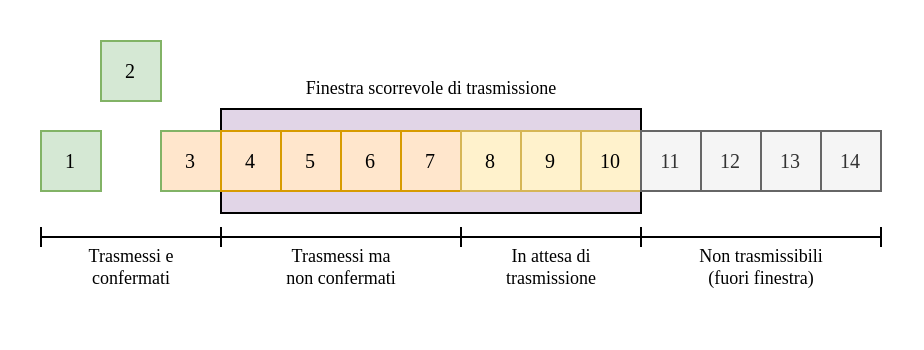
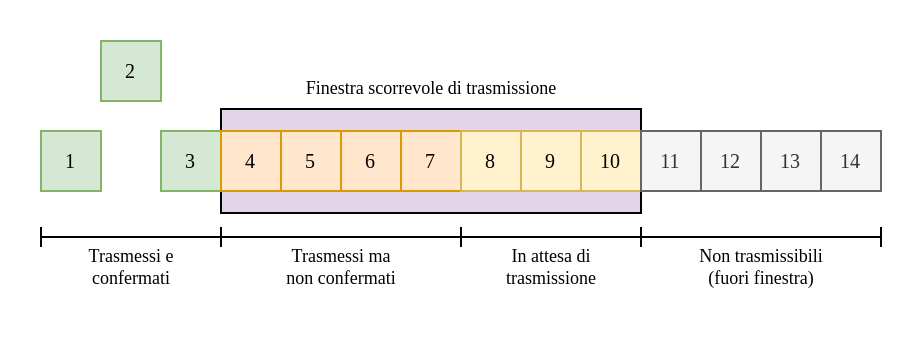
  <mxCell id="0" />
  <mxCell id="1" parent="0" />
  <mxCell id="2" value="" style="rounded=0;whiteSpace=wrap;html=1;fontFamily=Bahnschrift;fontSize=9;fillColor=#e1d5e7;strokeColor=#000000;shadow=0;sketch=0;glass=0;" vertex="1" parent="1"><mxGeometry x="110" y="54" width="210" height="52" as="geometry" /></mxCell>
  <mxCell id="3" value="1" style="whiteSpace=wrap;html=1;fontFamily=Bahnschrift;fontSize=10;fillColor=#d5e8d4;rounded=0;strokeColor=#82b366;" vertex="1" parent="1"><mxGeometry x="20" y="65" width="30" height="30" as="geometry" /></mxCell>
  <mxCell id="4" value="2" style="whiteSpace=wrap;html=1;fontFamily=Bahnschrift;fontSize=10;fillColor=#d5e8d4;rounded=0;strokeColor=#82b366;" vertex="1" parent="1"><mxGeometry x="50" y="20" width="30" height="30" as="geometry" /></mxCell>
- <mxCell id="5" value="3" style="whiteSpace=wrap;html=1;fontFamily=Bahnschrift;fontSize=10;fillColor=#ffe6cc;rounded=0;strokeColor=#82b366;" vertex="1" parent="1"><mxGeometry x="80" y="65" width="30" height="30" as="geometry" /></mxCell>
+ <mxCell id="5" value="3" style="whiteSpace=wrap;html=1;fontFamily=Bahnschrift;fontSize=10;fillColor=#d5e8d4;rounded=0;strokeColor=#82b366;" vertex="1" parent="1"><mxGeometry x="80" y="65" width="30" height="30" as="geometry" /></mxCell>
  <mxCell id="6" value="4" style="whiteSpace=wrap;html=1;fontFamily=Bahnschrift;fontSize=10;fillColor=#ffe6cc;rounded=0;strokeColor=#d79b00;" vertex="1" parent="1"><mxGeometry x="110" y="65" width="30" height="30" as="geometry" /></mxCell>
  <mxCell id="7" value="" style="shape=crossbar;whiteSpace=wrap;html=1;rounded=1;fontFamily=Bahnschrift;fontSize=9;fontColor=#000000;fillColor=none;gradientColor=none;" vertex="1" parent="1"><mxGeometry x="20" y="113" width="90" height="10" as="geometry" /></mxCell>
  <mxCell id="8" value="5" style="whiteSpace=wrap;html=1;fontFamily=Bahnschrift;fontSize=10;fillColor=#ffe6cc;rounded=0;strokeColor=#d79b00;" vertex="1" parent="1"><mxGeometry x="140" y="65" width="30" height="30" as="geometry" /></mxCell>
  <mxCell id="9" value="6" style="whiteSpace=wrap;html=1;fontFamily=Bahnschrift;fontSize=10;fillColor=#ffe6cc;rounded=0;strokeColor=#d79b00;" vertex="1" parent="1"><mxGeometry x="170" y="65" width="30" height="30" as="geometry" /></mxCell>
  <mxCell id="10" value="7" style="whiteSpace=wrap;html=1;fontFamily=Bahnschrift;fontSize=10;fillColor=#ffe6cc;rounded=0;strokeColor=#d79b00;" vertex="1" parent="1"><mxGeometry x="200" y="65" width="30" height="30" as="geometry" /></mxCell>
  <mxCell id="11" value="8" style="whiteSpace=wrap;html=1;fontFamily=Bahnschrift;fontSize=10;fillColor=#fff2cc;rounded=0;strokeColor=#d6b656;" vertex="1" parent="1"><mxGeometry x="230" y="65" width="30" height="30" as="geometry" /></mxCell>
  <mxCell id="12" value="9" style="whiteSpace=wrap;html=1;fontFamily=Bahnschrift;fontSize=10;fillColor=#fff2cc;rounded=0;strokeColor=#d6b656;" vertex="1" parent="1"><mxGeometry x="260" y="65" width="30" height="30" as="geometry" /></mxCell>
  <mxCell id="13" value="12" style="whiteSpace=wrap;html=1;fontFamily=Bahnschrift;fontSize=10;fontColor=#333333;fillColor=#f5f5f5;rounded=0;strokeColor=#666666;" vertex="1" parent="1"><mxGeometry x="350" y="65" width="30" height="30" as="geometry" /></mxCell>
  <mxCell id="14" value="13" style="whiteSpace=wrap;html=1;fontFamily=Bahnschrift;fontSize=10;fontColor=#333333;fillColor=#f5f5f5;rounded=0;strokeColor=#666666;" vertex="1" parent="1"><mxGeometry x="380" y="65" width="30" height="30" as="geometry" /></mxCell>
  <mxCell id="15" value="&lt;div&gt;Trasmessi e&lt;/div&gt;&lt;div&gt;confermati&lt;/div&gt;" style="text;html=1;align=center;verticalAlign=middle;resizable=0;points=[];autosize=1;strokeColor=none;fillColor=none;fontSize=9;fontFamily=Bahnschrift;fontColor=#000000;" vertex="1" parent="1"><mxGeometry x="30" y="113" width="70" height="40" as="geometry" /></mxCell>
  <mxCell id="16" value="" style="shape=crossbar;whiteSpace=wrap;html=1;rounded=1;fontFamily=Bahnschrift;fontSize=9;fontColor=#000000;fillColor=none;gradientColor=none;" vertex="1" parent="1"><mxGeometry x="110" y="113" width="120" height="10" as="geometry" /></mxCell>
  <mxCell id="17" value="&lt;div&gt;Trasmessi ma&lt;br&gt;&lt;/div&gt;&lt;div&gt;non confermati&lt;/div&gt;" style="text;html=1;align=center;verticalAlign=middle;resizable=0;points=[];autosize=1;strokeColor=none;fillColor=none;fontSize=9;fontFamily=Bahnschrift;fontColor=#000000;" vertex="1" parent="1"><mxGeometry x="130" y="113" width="80" height="40" as="geometry" /></mxCell>
  <mxCell id="18" value="" style="shape=crossbar;whiteSpace=wrap;html=1;rounded=1;fontFamily=Bahnschrift;fontSize=9;fontColor=#000000;fillColor=none;gradientColor=none;" vertex="1" parent="1"><mxGeometry x="230" y="113" width="90" height="10" as="geometry" /></mxCell>
  <mxCell id="19" value="&lt;div&gt;In attesa di&lt;/div&gt;&lt;div&gt;trasmissione&lt;br&gt;&lt;/div&gt;" style="text;html=1;align=center;verticalAlign=middle;resizable=0;points=[];autosize=1;strokeColor=none;fillColor=none;fontSize=9;fontFamily=Bahnschrift;fontColor=#000000;" vertex="1" parent="1"><mxGeometry x="235" y="113" width="80" height="40" as="geometry" /></mxCell>
  <mxCell id="20" value="Finestra scorrevole di trasmissione " style="text;html=1;align=center;verticalAlign=middle;resizable=0;points=[];autosize=1;strokeColor=none;fillColor=none;fontSize=9;fontFamily=Bahnschrift;fontColor=#000000;" vertex="1" parent="1"><mxGeometry x="130" y="34" width="170" height="20" as="geometry" /></mxCell>
  <mxCell id="21" value="" style="shape=crossbar;whiteSpace=wrap;html=1;rounded=1;fontFamily=Bahnschrift;fontSize=9;fontColor=#000000;fillColor=none;gradientColor=none;" vertex="1" parent="1"><mxGeometry x="320" y="113" width="120" height="10" as="geometry" /></mxCell>
  <mxCell id="22" value="&lt;div&gt;Non trasmissibili&lt;/div&gt;&lt;div&gt;(fuori finestra)&lt;br&gt;&lt;/div&gt;" style="text;html=1;align=center;verticalAlign=middle;resizable=0;points=[];autosize=1;strokeColor=none;fillColor=none;fontSize=9;fontFamily=Bahnschrift;fontColor=#000000;" vertex="1" parent="1"><mxGeometry x="335" y="113" width="90" height="40" as="geometry" /></mxCell>
  <mxCell id="23" value="14" style="whiteSpace=wrap;html=1;fontFamily=Bahnschrift;fontSize=10;fontColor=#333333;fillColor=#f5f5f5;rounded=0;strokeColor=#666666;" vertex="1" parent="1"><mxGeometry x="410" y="65" width="30" height="30" as="geometry" /></mxCell>
  <mxCell id="24" value="10" style="whiteSpace=wrap;html=1;fontFamily=Bahnschrift;fontSize=10;fillColor=#fff2cc;rounded=0;strokeColor=#d6b656;" vertex="1" parent="1"><mxGeometry x="290" y="65" width="30" height="30" as="geometry" /></mxCell>
  <mxCell id="25" value="11" style="whiteSpace=wrap;html=1;fontFamily=Bahnschrift;fontSize=10;fontColor=#333333;fillColor=#f5f5f5;rounded=0;strokeColor=#666666;" vertex="1" parent="1"><mxGeometry x="320" y="65" width="30" height="30" as="geometry" /></mxCell>
